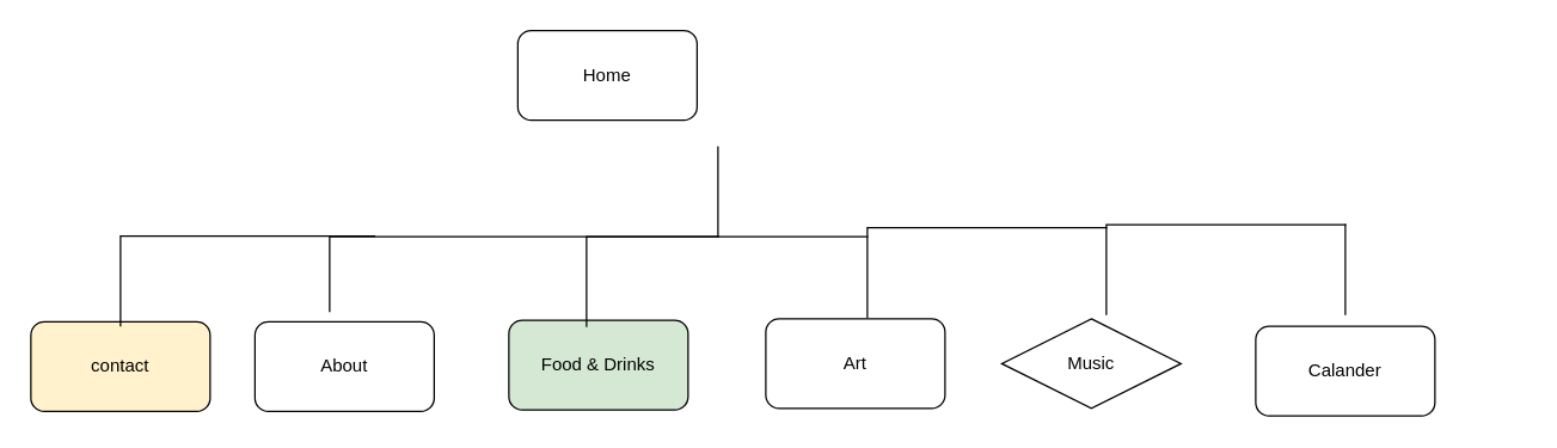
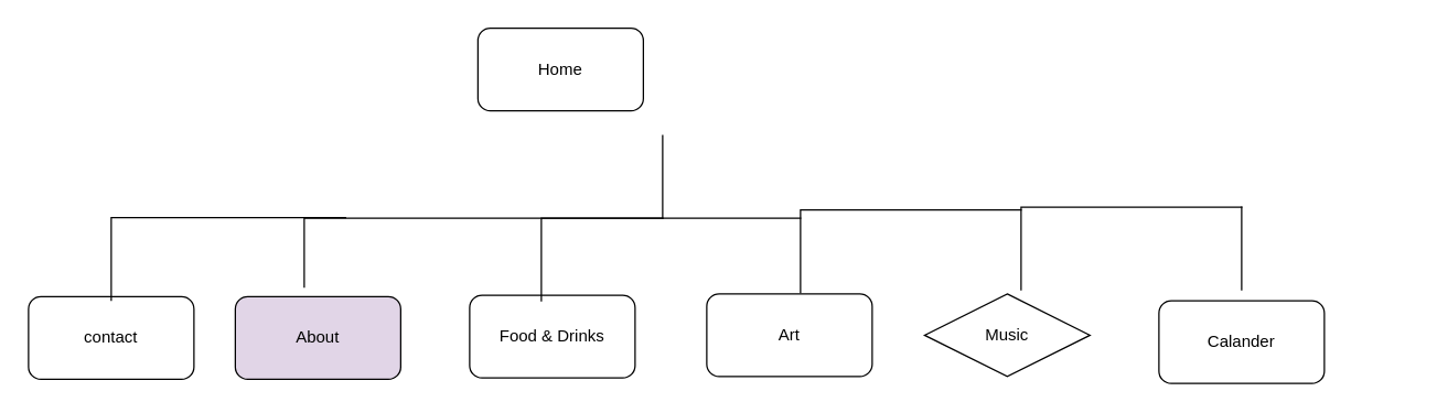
  <mxCell id="0" />
  <mxCell id="1" parent="0" />
  <mxCell id="2" value="Home" style="rounded=1;whiteSpace=wrap;html=1;" parent="1" vertex="1"><mxGeometry x="346" y="20" width="120" height="60" as="geometry" /></mxCell>
- <mxCell id="3" value="About" style="rounded=1;whiteSpace=wrap;html=1;" parent="1" vertex="1"><mxGeometry x="170" y="215" width="120" height="60" as="geometry" /></mxCell>
- <mxCell id="4" value="Food &amp;amp; Drinks&lt;br&gt;" style="rounded=1;whiteSpace=wrap;html=1;fillColor=#d5e8d4;" parent="1" vertex="1"><mxGeometry x="340" y="214" width="120" height="60" as="geometry" /></mxCell>
+ <mxCell id="3" value="About" style="rounded=1;whiteSpace=wrap;html=1;fillColor=#e1d5e7;" parent="1" vertex="1"><mxGeometry x="170" y="215" width="120" height="60" as="geometry" /></mxCell>
+ <mxCell id="4" value="Food &amp;amp; Drinks&lt;br&gt;" style="rounded=1;whiteSpace=wrap;html=1;" parent="1" vertex="1"><mxGeometry x="340" y="214" width="120" height="60" as="geometry" /></mxCell>
  <mxCell id="5" value="Art" style="rounded=1;whiteSpace=wrap;html=1;" parent="1" vertex="1"><mxGeometry x="512" y="213" width="120" height="60" as="geometry" /></mxCell>
  <mxCell id="6" value="Music" style="rhombus;whiteSpace=wrap;html=1;" parent="1" vertex="1"><mxGeometry x="670" y="213" width="120" height="60" as="geometry" /></mxCell>
  <mxCell id="7" value="Calander" style="rounded=1;whiteSpace=wrap;html=1;" parent="1" vertex="1"><mxGeometry x="840" y="218" width="120" height="60" as="geometry" /></mxCell>
- <mxCell id="8" value="contact" style="rounded=1;whiteSpace=wrap;html=1;fillColor=#fff2cc;" parent="1" vertex="1"><mxGeometry x="20" y="215" width="120" height="60" as="geometry" /></mxCell>
+ <mxCell id="8" value="contact" style="rounded=1;whiteSpace=wrap;html=1;" parent="1" vertex="1"><mxGeometry x="20" y="215" width="120" height="60" as="geometry" /></mxCell>
  <mxCell id="9" value="" style="shape=partialRectangle;whiteSpace=wrap;html=1;bottom=0;right=0;fillColor=none;" parent="1" vertex="1"><mxGeometry x="220" y="158" width="260" height="50" as="geometry" /></mxCell>
  <mxCell id="10" value="" style="shape=partialRectangle;whiteSpace=wrap;html=1;bottom=0;right=0;fillColor=none;" parent="1" vertex="1"><mxGeometry x="80" y="157.5" width="170" height="60" as="geometry" /></mxCell>
  <mxCell id="11" value="" style="shape=partialRectangle;whiteSpace=wrap;html=1;top=0;left=0;fillColor=none;rotation=-180;" parent="1" vertex="1"><mxGeometry x="580" y="152" width="160" height="60" as="geometry" /></mxCell>
  <mxCell id="12" value="" style="shape=partialRectangle;whiteSpace=wrap;html=1;bottom=0;right=0;fillColor=none;" parent="1" vertex="1"><mxGeometry x="740" y="150" width="160" height="60" as="geometry" /></mxCell>
  <mxCell id="13" value="" style="shape=partialRectangle;whiteSpace=wrap;html=1;right=0;top=0;bottom=0;fillColor=none;routingCenterX=-0.5;" parent="1" vertex="1"><mxGeometry x="900" y="150" width="120" height="60" as="geometry" /></mxCell>
  <mxCell id="14" value="" style="shape=partialRectangle;whiteSpace=wrap;html=1;bottom=0;right=0;fillColor=none;" parent="1" vertex="1"><mxGeometry x="392" y="158" width="188" height="60" as="geometry" /></mxCell>
  <mxCell id="15" value="" style="shape=partialRectangle;whiteSpace=wrap;html=1;right=0;top=0;bottom=0;fillColor=none;routingCenterX=-0.5;" parent="1" vertex="1"><mxGeometry x="480" y="98" width="130" height="60" as="geometry" /></mxCell>
